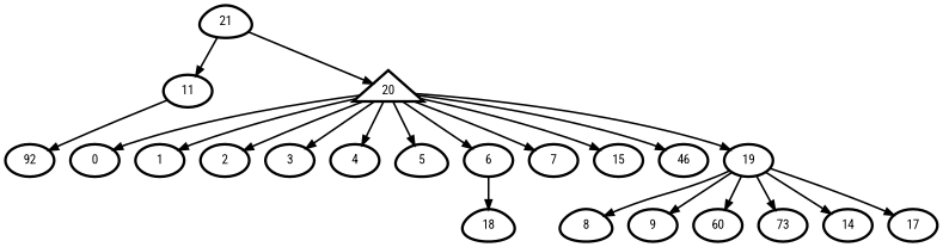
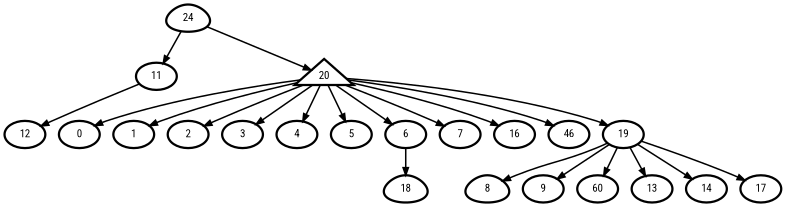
  digraph {
    fontname="Roboto Condensed"
    node [fontname="Roboto Condensed" penwidth=3]
    edge [fontname="Roboto Condensed" penwidth=2]
    n1 [label=0]
    n2 [label=1]
    n3 [label=2]
    n4 [label=3]
    n5 [label=4]
-   n6 [label=5 shape=egg]
+   n6 [label=5]
    n7 [label=6]
    n8 [label=18 shape=egg]
    n9 [label=7]
    n10 [label=8 shape=egg]
    n11 [label=9]
    n12 [label=60]
    n13 [label=11]
-   n14 [label=92]
-   n15 [label=73]
+   n14 [label=12]
+   n15 [label=13]
    n16 [label=14]
-   n17 [label=15]
+   n17 [label=16]
    n18 [label=46]
    n19 [label=17]
    n20 [label=19 shape=ellipse]
    n21 [label=20 shape=triangle]
-   n22 [label=21 shape=egg]
+   n22 [label=24 shape=egg]
    n7 -> n8
    n13 -> n14
    n20 -> n10
    n20 -> n11
    n20 -> n12
    n20 -> n15
    n20 -> n16
    n20 -> n19
    n21 -> n1
    n21 -> n2
    n21 -> n3
    n21 -> n4
    n21 -> n5
    n21 -> n6
    n21 -> n7
    n21 -> n9
    n21 -> n17
    n21 -> n18
    n21 -> n20
    n22 -> n13
    n22 -> n21
  }
